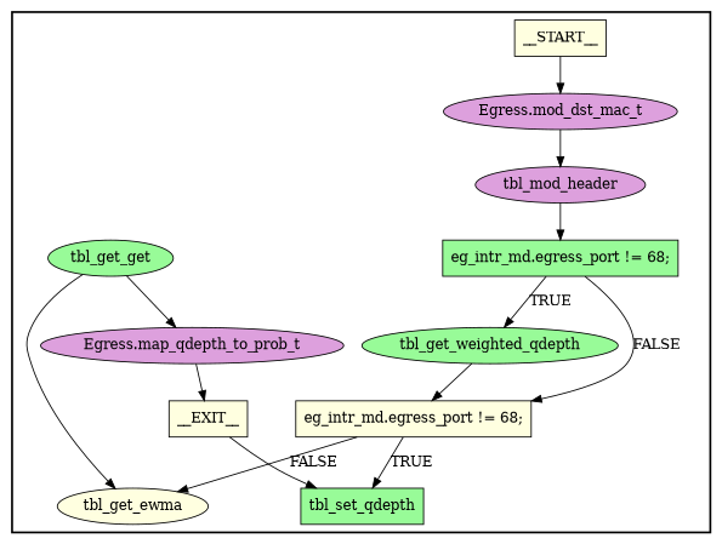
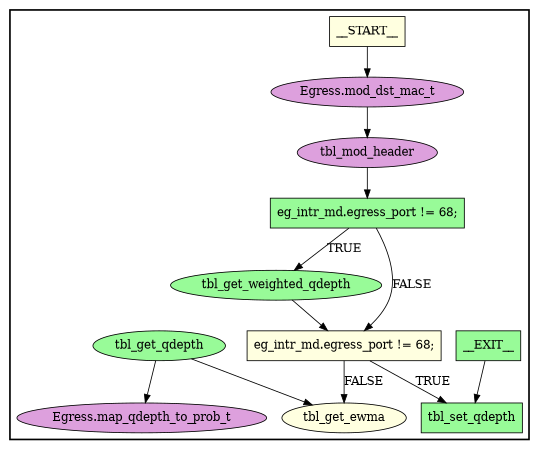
  digraph {
    node [fillcolor=lightyellow shape=ellipse style="solid,filled"]
    n1 [label=__START__ shape=rectangle]
    n2 [fillcolor=plum label="Egress.mod_dst_mac_t"]
-   n3 [label=__EXIT__ shape=rectangle]
+   n3 [fillcolor=palegreen label=__EXIT__ shape=rectangle]
    n4 [fillcolor=plum label=tbl_mod_header]
    n5 [fillcolor=palegreen label="eg_intr_md.egress_port != 68;" shape=rectangle]
    n6 [fillcolor=palegreen label=tbl_get_weighted_qdepth]
    n7 [label="eg_intr_md.egress_port != 68;" shape=rectangle]
    n8 [fillcolor=palegreen label=tbl_set_qdepth shape=box]
    n9 [label=tbl_get_ewma]
-   n10 [fillcolor=palegreen label=tbl_get_get]
+   n10 [fillcolor=palegreen label=tbl_get_qdepth]
    n11 [fillcolor=plum label="Egress.map_qdepth_to_prob_t"]
    subgraph cluster_1 {
      labeljust=r
      style=bold
      n1
      n2
      n3
      n4
      n5
      n6
      n7
      n8
      n9
      n10
      n11
    }
    n1 -> n2
    n2 -> n4
    n3 -> n8
    n4 -> n5
    n5 -> n6 [label=TRUE]
    n5 -> n7 [label=FALSE]
    n6 -> n7
    n7 -> n8 [label=TRUE]
    n7 -> n9 [label=FALSE]
    n10 -> n9
    n10 -> n11
-   n11 -> n3
  }
